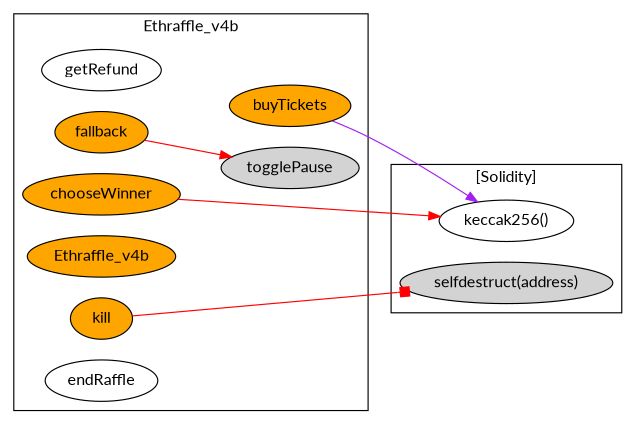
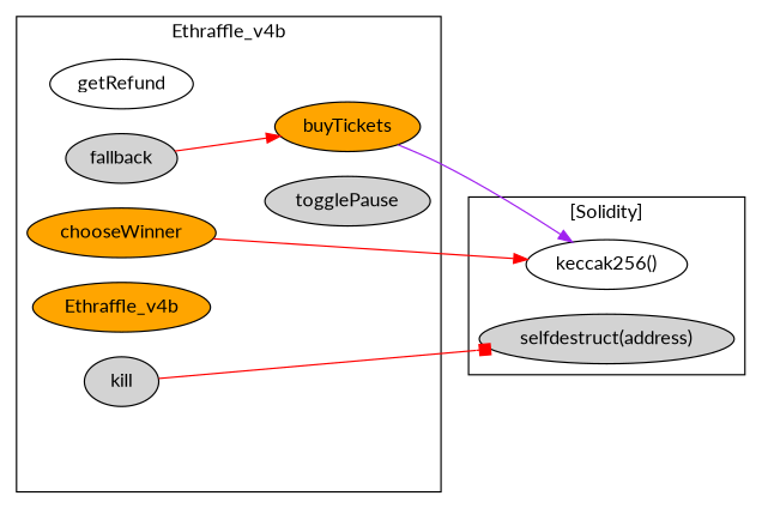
  strict digraph {
    fontname=Lato
    rankdir=LR
    node [fillcolor=orange fontname=Lato style=filled]
    edge [arrowhead=normal color=red fontname=Lato]
    n1 [fillcolor=white label=getRefund]
    n2 [fillcolor=lightgrey label=togglePause]
    n3 [label=chooseWinner]
-   n4 [label=kill]
+   n4 [fillcolor=lightgrey label=kill]
    n5 [label=Ethraffle_v4b]
-   n6 [label=fallback]
+   n6 [fillcolor=lightgrey label=fallback]
    n7 [label=buyTickets]
-   n8 [fillcolor=white label=endRaffle]
    "keccak256()" [fillcolor=white]
    "selfdestruct(address)" [fillcolor=lightgrey]
    subgraph cluster_1 {
      label=Ethraffle_v4b
      n1
      n2
      n3
      n4
      n5
      n6
      n7
-     n8
    }
    subgraph cluster_2 {
      label="[Solidity]"
      "keccak256()"
      "selfdestruct(address)"
    }
    n3 -> "keccak256()"
    n4 -> "selfdestruct(address)" [arrowhead=box]
-   n6 -> n2
+   n6 -> n7
    n7 -> "keccak256()" [color=purple]
  }
